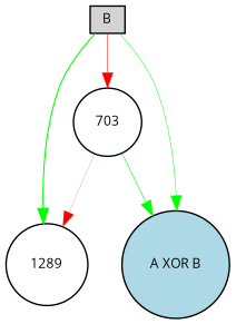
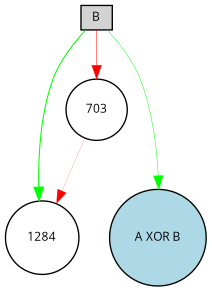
  digraph {
    fontname="Open Sans"
    node [fillcolor=white fontname="Open Sans" fontsize=9 shape=circle style=filled]
    edge [color=green fontname="Open Sans" style=solid]
    n1 [height=0.2 label=703 width=0.2]
-   1284 [height=0.2 width=0.2 label=1289]
+   1284 [height=0.2 width=0.2]
    "A XOR B" [fillcolor=lightblue height=0.2 width=0.2]
    B [fillcolor=lightgray height=0.2 shape=box width=0.2]
    n1 -> 1284 [color=red penwidth=0.12227585194712678]
-   n1 -> "A XOR B" [penwidth=0.4159123537321435]
    B -> n1 [color=red penwidth=0.36860230141769534]
    B -> 1284 [penwidth=0.7611866800990259]
    B -> "A XOR B" [penwidth=0.3389781641411277]
  }
